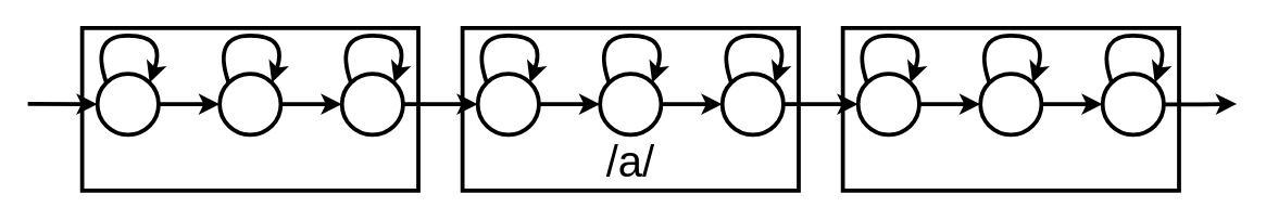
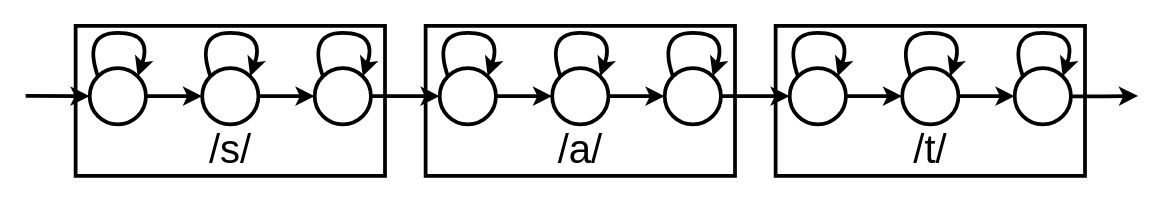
  <mxCell id="0" />
  <mxCell id="1" parent="0" />
  <mxCell id="2" value="" style="rounded=0;whiteSpace=wrap;html=1;strokeWidth=3;" vertex="1" parent="1"><mxGeometry x="60" y="20" width="247.5" height="120" as="geometry" /></mxCell>
  <mxCell id="3" value="" style="rounded=0;whiteSpace=wrap;html=1;strokeWidth=3;" vertex="1" parent="1"><mxGeometry x="620" y="20" width="247.5" height="120" as="geometry" /></mxCell>
  <mxCell id="4" value="" style="rounded=0;whiteSpace=wrap;html=1;strokeWidth=3;" vertex="1" parent="1"><mxGeometry x="340" y="20" width="247.5" height="120" as="geometry" /></mxCell>
  <mxCell id="5" style="edgeStyle=orthogonalEdgeStyle;rounded=0;orthogonalLoop=1;jettySize=auto;html=1;strokeWidth=3;entryX=0;entryY=0.5;entryDx=0;entryDy=0;" edge="1" parent="1" source="9" target="16"><mxGeometry relative="1" as="geometry"><mxPoint x="320" y="76" as="targetPoint" /></mxGeometry></mxCell>
  <mxCell id="6" style="edgeStyle=orthogonalEdgeStyle;rounded=0;orthogonalLoop=1;jettySize=auto;html=1;entryX=0;entryY=0.5;entryDx=0;entryDy=0;strokeWidth=3;" edge="1" parent="1" source="18" target="25"><mxGeometry relative="1" as="geometry" /></mxCell>
  <mxCell id="7" value="" style="ellipse;whiteSpace=wrap;html=1;aspect=fixed;strokeWidth=3;" parent="1" vertex="1"><mxGeometry x="71.25" y="53.75" width="45" height="45" as="geometry" /></mxCell>
  <mxCell id="8" value="" style="ellipse;whiteSpace=wrap;html=1;aspect=fixed;strokeWidth=3;" vertex="1" parent="1"><mxGeometry x="161.25" y="53.75" width="45" height="45" as="geometry" /></mxCell>
  <mxCell id="9" value="" style="ellipse;whiteSpace=wrap;html=1;aspect=fixed;strokeWidth=3;" vertex="1" parent="1"><mxGeometry x="251.25" y="53.75" width="45" height="45" as="geometry" /></mxCell>
  <mxCell id="10" value="" style="endArrow=classic;html=1;rounded=0;exitX=1;exitY=0.5;exitDx=0;exitDy=0;entryX=0;entryY=0.5;entryDx=0;entryDy=0;strokeWidth=3;" edge="1" parent="1" source="8" target="9"><mxGeometry x="80" y="240" width="50" height="50" as="geometry"><mxPoint x="228.75" y="87.5" as="sourcePoint" /><mxPoint x="256.875" y="59.375" as="targetPoint" /></mxGeometry></mxCell>
  <mxCell id="11" value="" style="endArrow=classic;html=1;rounded=0;exitX=1;exitY=0.5;exitDx=0;exitDy=0;entryX=0;entryY=0.5;entryDx=0;entryDy=0;strokeWidth=3;" edge="1" parent="1" source="7" target="8"><mxGeometry x="80" y="240" width="50" height="50" as="geometry"><mxPoint x="228.75" y="87.5" as="sourcePoint" /><mxPoint x="256.875" y="59.375" as="targetPoint" /></mxGeometry></mxCell>
  <mxCell id="12" value="" style="curved=1;endArrow=classic;html=1;rounded=0;entryX=1;entryY=0;entryDx=0;entryDy=0;exitX=0;exitY=0;exitDx=0;exitDy=0;strokeWidth=3;" edge="1" parent="1" source="7" target="7"><mxGeometry x="80" y="240" width="50" height="50" as="geometry"><mxPoint x="228.75" y="87.5" as="sourcePoint" /><mxPoint x="105" y="48.125" as="targetPoint" /><Array as="points"><mxPoint x="65.625" y="25.625" /><mxPoint x="121.875" y="25.625" /></Array></mxGeometry></mxCell>
  <mxCell id="13" value="" style="curved=1;endArrow=classic;html=1;rounded=0;strokeWidth=3;exitX=0;exitY=0;exitDx=0;exitDy=0;entryX=1;entryY=0;entryDx=0;entryDy=0;" edge="1" parent="1" source="8" target="8"><mxGeometry x="80" y="240" width="50" height="50" as="geometry"><mxPoint x="155.625" y="48.125" as="sourcePoint" /><mxPoint x="206.25" y="53.75" as="targetPoint" /><Array as="points"><mxPoint x="155.625" y="25.625" /><mxPoint x="211.875" y="25.625" /></Array></mxGeometry></mxCell>
  <mxCell id="14" value="" style="curved=1;endArrow=classic;html=1;rounded=0;strokeWidth=3;exitX=0;exitY=0;exitDx=0;exitDy=0;entryX=1;entryY=0;entryDx=0;entryDy=0;" edge="1" parent="1" source="9" target="9"><mxGeometry x="80" y="240" width="50" height="50" as="geometry"><mxPoint x="240" y="53.75" as="sourcePoint" /><mxPoint x="289.5" y="48.125" as="targetPoint" /><Array as="points"><mxPoint x="245.625" y="25.625" /><mxPoint x="301.875" y="25.625" /></Array></mxGeometry></mxCell>
+ <mxCell id="15" value="&lt;font style=&quot;font-size: 32px&quot;&gt;/s/&lt;/font&gt;" style="text;html=1;strokeColor=none;fillColor=none;align=center;verticalAlign=middle;whiteSpace=wrap;rounded=0;" vertex="1" parent="1"><mxGeometry x="153.75" y="98.75" width="60" height="41.25" as="geometry" /></mxCell>
  <mxCell id="16" value="" style="ellipse;whiteSpace=wrap;html=1;aspect=fixed;strokeWidth=3;" vertex="1" parent="1"><mxGeometry x="351.25" y="53.75" width="45" height="45" as="geometry" /></mxCell>
  <mxCell id="17" value="" style="ellipse;whiteSpace=wrap;html=1;aspect=fixed;strokeWidth=3;" vertex="1" parent="1"><mxGeometry x="441.25" y="53.75" width="45" height="45" as="geometry" /></mxCell>
  <mxCell id="18" value="" style="ellipse;whiteSpace=wrap;html=1;aspect=fixed;strokeWidth=3;" vertex="1" parent="1"><mxGeometry x="531.25" y="53.75" width="45" height="45" as="geometry" /></mxCell>
  <mxCell id="19" value="" style="endArrow=classic;html=1;rounded=0;exitX=1;exitY=0.5;exitDx=0;exitDy=0;entryX=0;entryY=0.5;entryDx=0;entryDy=0;strokeWidth=3;" edge="1" parent="1" source="17" target="18"><mxGeometry x="360" y="240" width="50" height="50" as="geometry"><mxPoint x="508.75" y="87.5" as="sourcePoint" /><mxPoint x="536.875" y="59.375" as="targetPoint" /></mxGeometry></mxCell>
  <mxCell id="20" value="" style="endArrow=classic;html=1;rounded=0;exitX=1;exitY=0.5;exitDx=0;exitDy=0;entryX=0;entryY=0.5;entryDx=0;entryDy=0;strokeWidth=3;" edge="1" parent="1" source="16" target="17"><mxGeometry x="360" y="240" width="50" height="50" as="geometry"><mxPoint x="508.75" y="87.5" as="sourcePoint" /><mxPoint x="536.875" y="59.375" as="targetPoint" /></mxGeometry></mxCell>
  <mxCell id="21" value="" style="curved=1;endArrow=classic;html=1;rounded=0;entryX=1;entryY=0;entryDx=0;entryDy=0;exitX=0;exitY=0;exitDx=0;exitDy=0;strokeWidth=3;" edge="1" parent="1" source="16" target="16"><mxGeometry x="360" y="240" width="50" height="50" as="geometry"><mxPoint x="508.75" y="87.5" as="sourcePoint" /><mxPoint x="385" y="48.125" as="targetPoint" /><Array as="points"><mxPoint x="345.625" y="25.625" /><mxPoint x="401.875" y="25.625" /></Array></mxGeometry></mxCell>
  <mxCell id="22" value="" style="curved=1;endArrow=classic;html=1;rounded=0;strokeWidth=3;exitX=0;exitY=0;exitDx=0;exitDy=0;entryX=1;entryY=0;entryDx=0;entryDy=0;" edge="1" parent="1" source="17" target="17"><mxGeometry x="360" y="240" width="50" height="50" as="geometry"><mxPoint x="435.625" y="48.125" as="sourcePoint" /><mxPoint x="486.25" y="53.75" as="targetPoint" /><Array as="points"><mxPoint x="435.625" y="25.625" /><mxPoint x="491.875" y="25.625" /></Array></mxGeometry></mxCell>
  <mxCell id="23" value="" style="curved=1;endArrow=classic;html=1;rounded=0;strokeWidth=3;exitX=0;exitY=0;exitDx=0;exitDy=0;entryX=1;entryY=0;entryDx=0;entryDy=0;" edge="1" parent="1" source="18" target="18"><mxGeometry x="360" y="240" width="50" height="50" as="geometry"><mxPoint x="520" y="53.75" as="sourcePoint" /><mxPoint x="569.5" y="48.125" as="targetPoint" /><Array as="points"><mxPoint x="525.625" y="25.625" /><mxPoint x="581.875" y="25.625" /></Array></mxGeometry></mxCell>
  <mxCell id="24" value="&lt;font style=&quot;font-size: 32px&quot;&gt;/a/&lt;/font&gt;" style="text;html=1;strokeColor=none;fillColor=none;align=center;verticalAlign=middle;whiteSpace=wrap;rounded=0;" vertex="1" parent="1"><mxGeometry x="433.75" y="98.75" width="60" height="41.25" as="geometry" /></mxCell>
  <mxCell id="25" value="" style="ellipse;whiteSpace=wrap;html=1;aspect=fixed;strokeWidth=3;" vertex="1" parent="1"><mxGeometry x="631.25" y="53.75" width="45" height="45" as="geometry" /></mxCell>
  <mxCell id="26" value="" style="ellipse;whiteSpace=wrap;html=1;aspect=fixed;strokeWidth=3;" vertex="1" parent="1"><mxGeometry x="721.25" y="53.75" width="45" height="45" as="geometry" /></mxCell>
  <mxCell id="27" style="edgeStyle=orthogonalEdgeStyle;rounded=0;orthogonalLoop=1;jettySize=auto;html=1;fontSize=32;strokeWidth=3;" edge="1" parent="1" source="28"><mxGeometry relative="1" as="geometry"><mxPoint x="910" y="76" as="targetPoint" /></mxGeometry></mxCell>
  <mxCell id="28" value="" style="ellipse;whiteSpace=wrap;html=1;aspect=fixed;strokeWidth=3;" vertex="1" parent="1"><mxGeometry x="811.25" y="53.75" width="45" height="45" as="geometry" /></mxCell>
  <mxCell id="29" value="" style="endArrow=classic;html=1;rounded=0;exitX=1;exitY=0.5;exitDx=0;exitDy=0;entryX=0;entryY=0.5;entryDx=0;entryDy=0;strokeWidth=3;" edge="1" parent="1" source="26" target="28"><mxGeometry x="640" y="240" width="50" height="50" as="geometry"><mxPoint x="788.75" y="87.5" as="sourcePoint" /><mxPoint x="816.875" y="59.375" as="targetPoint" /></mxGeometry></mxCell>
  <mxCell id="30" value="" style="endArrow=classic;html=1;rounded=0;exitX=1;exitY=0.5;exitDx=0;exitDy=0;entryX=0;entryY=0.5;entryDx=0;entryDy=0;strokeWidth=3;" edge="1" parent="1" source="25" target="26"><mxGeometry x="640" y="240" width="50" height="50" as="geometry"><mxPoint x="788.75" y="87.5" as="sourcePoint" /><mxPoint x="816.875" y="59.375" as="targetPoint" /></mxGeometry></mxCell>
  <mxCell id="31" value="" style="curved=1;endArrow=classic;html=1;rounded=0;entryX=1;entryY=0;entryDx=0;entryDy=0;exitX=0;exitY=0;exitDx=0;exitDy=0;strokeWidth=3;" edge="1" parent="1" source="25" target="25"><mxGeometry x="640" y="240" width="50" height="50" as="geometry"><mxPoint x="788.75" y="87.5" as="sourcePoint" /><mxPoint x="665" y="48.125" as="targetPoint" /><Array as="points"><mxPoint x="625.625" y="25.625" /><mxPoint x="681.875" y="25.625" /></Array></mxGeometry></mxCell>
  <mxCell id="32" value="" style="curved=1;endArrow=classic;html=1;rounded=0;strokeWidth=3;exitX=0;exitY=0;exitDx=0;exitDy=0;entryX=1;entryY=0;entryDx=0;entryDy=0;" edge="1" parent="1" source="26" target="26"><mxGeometry x="640" y="240" width="50" height="50" as="geometry"><mxPoint x="715.625" y="48.125" as="sourcePoint" /><mxPoint x="766.25" y="53.75" as="targetPoint" /><Array as="points"><mxPoint x="715.625" y="25.625" /><mxPoint x="771.875" y="25.625" /></Array></mxGeometry></mxCell>
  <mxCell id="33" value="" style="curved=1;endArrow=classic;html=1;rounded=0;strokeWidth=3;exitX=0;exitY=0;exitDx=0;exitDy=0;entryX=1;entryY=0;entryDx=0;entryDy=0;" edge="1" parent="1" source="28" target="28"><mxGeometry x="640" y="240" width="50" height="50" as="geometry"><mxPoint x="800" y="53.75" as="sourcePoint" /><mxPoint x="849.5" y="48.125" as="targetPoint" /><Array as="points"><mxPoint x="805.625" y="25.625" /><mxPoint x="861.875" y="25.625" /></Array></mxGeometry></mxCell>
+ <mxCell id="34" value="&lt;font style=&quot;font-size: 32px&quot;&gt;/t/&lt;/font&gt;" style="text;html=1;strokeColor=none;fillColor=none;align=center;verticalAlign=middle;whiteSpace=wrap;rounded=0;" vertex="1" parent="1"><mxGeometry x="713.75" y="98.75" width="60" height="41.25" as="geometry" /></mxCell>
  <mxCell id="35" value="" style="endArrow=classic;html=1;rounded=0;fontSize=32;strokeWidth=3;entryX=0;entryY=0.5;entryDx=0;entryDy=0;" edge="1" parent="1" target="7"><mxGeometry width="50" height="50" relative="1" as="geometry"><mxPoint x="20" y="76" as="sourcePoint" /><mxPoint x="40" y="90" as="targetPoint" /></mxGeometry></mxCell>
